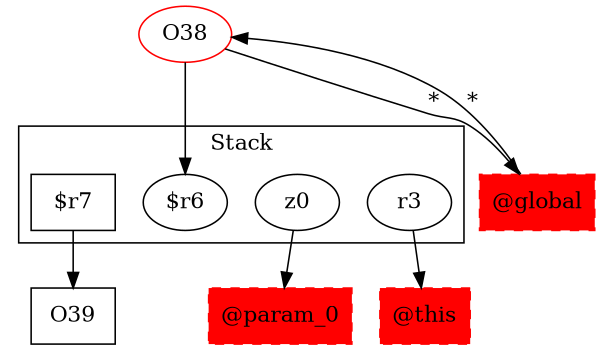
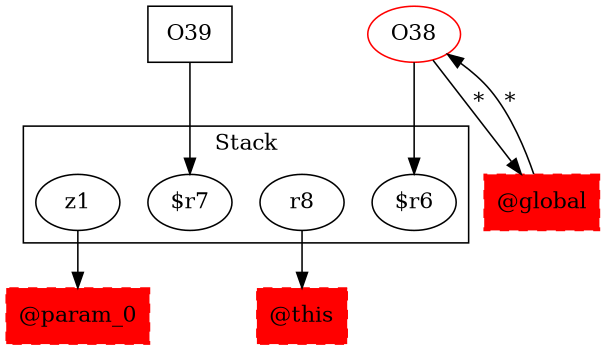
  digraph {
    rankDir=LR
-   "$r7" [shape=box]
-   z0
+   "$r7"
+   z0 [label=z1]
    "$r6"
-   r3
+   r3 [label=r8]
    O39 [shape=box]
    "@param_0" [color=red shape=box style="filled,dashed"]
    "@this" [color=red shape=box style="filled,dashed"]
    O38 [color=red shape=ellipse]
    "@global" [color=red shape=box style="filled,dashed"]
    subgraph cluster_1 {
      label=Stack
      "$r7"
      z0
      "$r6"
      r3
    }
-   "$r7" -> O39
+   O39 -> "$r7"
    z0 -> "@param_0"
    r3 -> "@this"
    O38 -> "$r6"
    O38 -> "@global" [label="*" weight=0.2]
    "@global" -> O38 [label="*" weight=0.2]
  }
